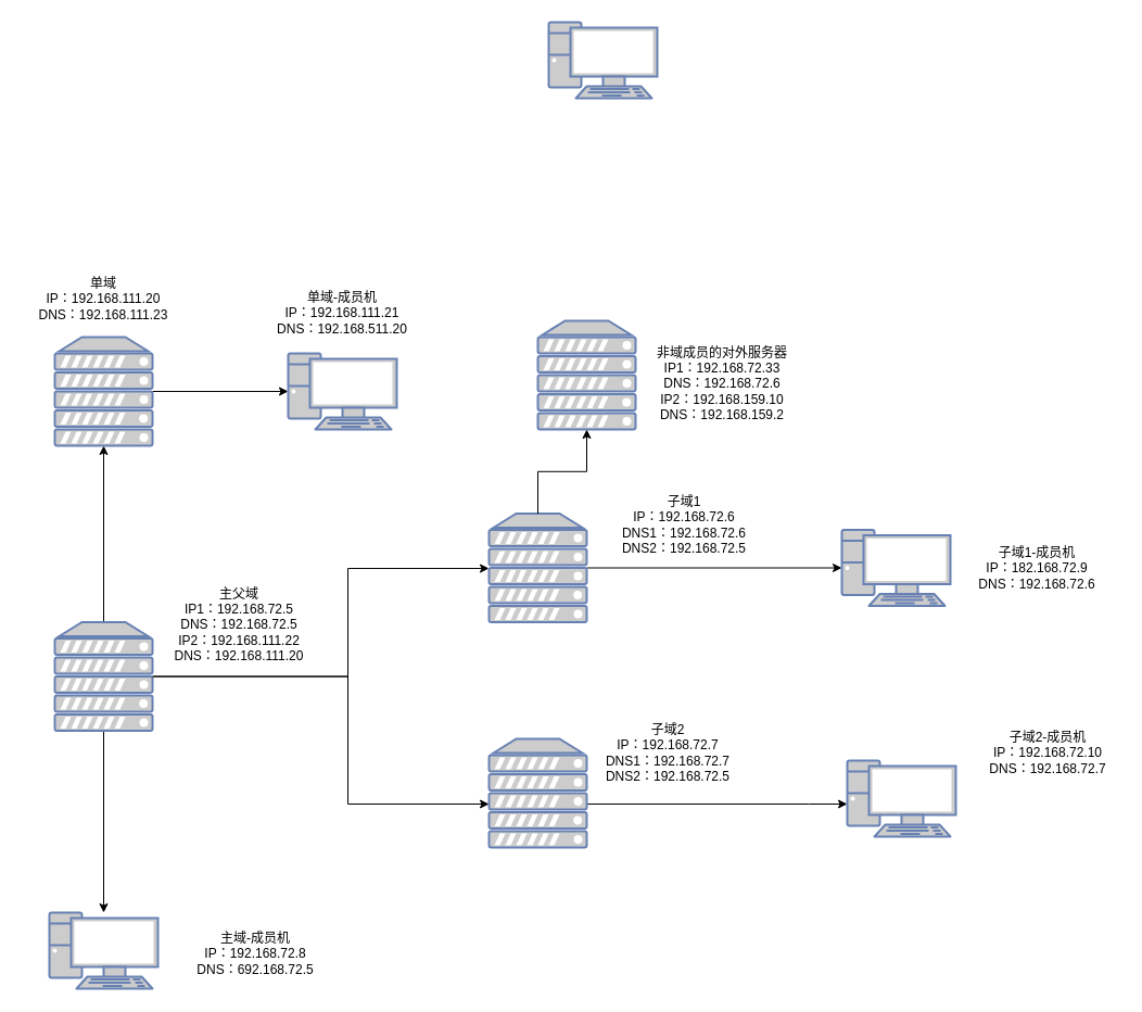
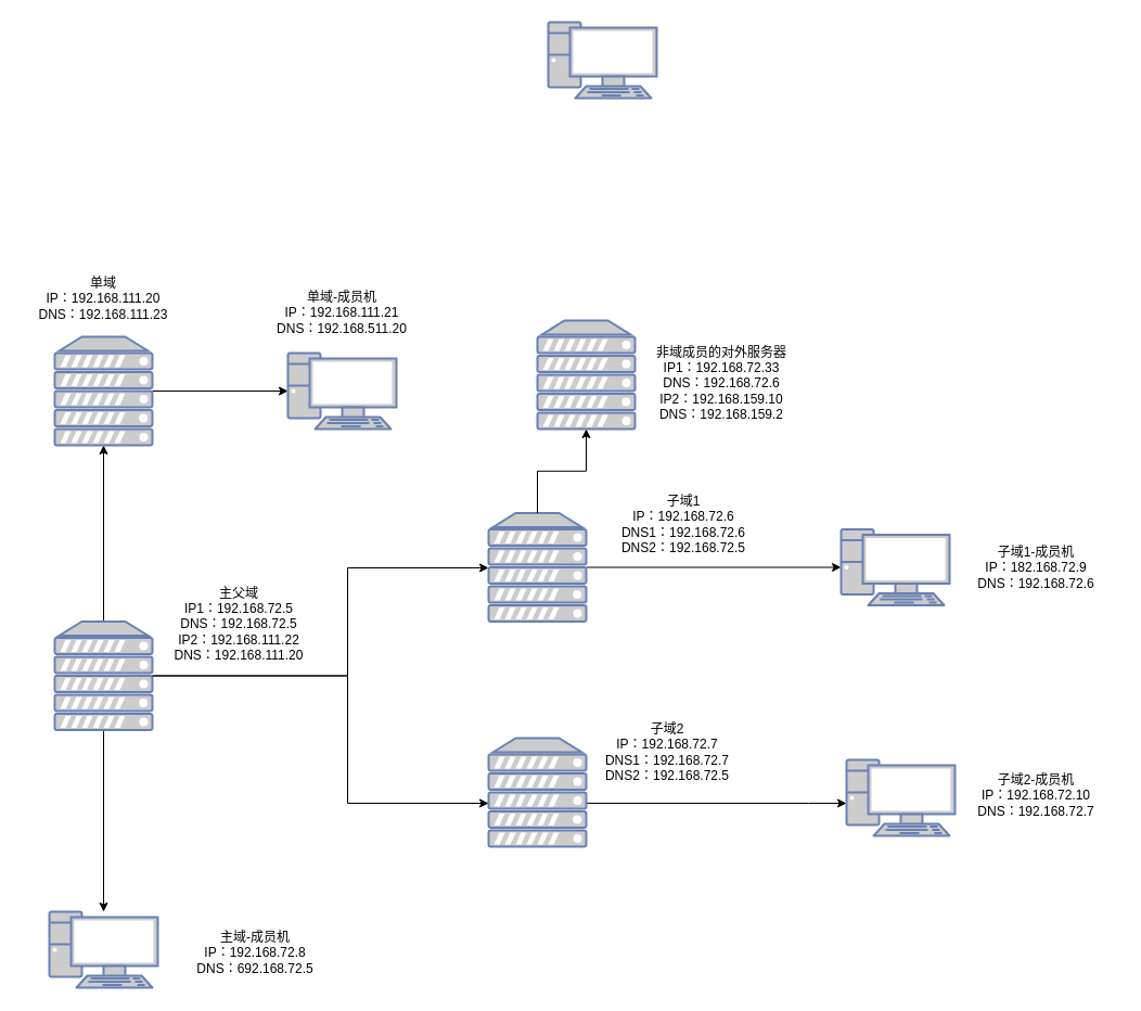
  <mxCell id="0" />
  <mxCell id="1" parent="0" />
  <mxCell id="2" style="edgeStyle=orthogonalEdgeStyle;rounded=0;orthogonalLoop=1;jettySize=auto;html=1;" parent="1" source="5" target="14" edge="1"><mxGeometry relative="1" as="geometry" /></mxCell>
  <mxCell id="3" style="edgeStyle=orthogonalEdgeStyle;rounded=0;orthogonalLoop=1;jettySize=auto;html=1;" parent="1" source="5" target="11" edge="1"><mxGeometry relative="1" as="geometry" /></mxCell>
  <mxCell id="4" style="edgeStyle=orthogonalEdgeStyle;rounded=0;orthogonalLoop=1;jettySize=auto;html=1;" parent="1" source="5" target="7" edge="1"><mxGeometry relative="1" as="geometry"><Array as="points"><mxPoint x="320" y="623" /><mxPoint x="320" y="523" /></Array></mxGeometry></mxCell>
  <mxCell id="5" value="" style="fontColor=#0066CC;verticalAlign=top;verticalLabelPosition=bottom;labelPosition=center;align=center;html=1;outlineConnect=0;fillColor=#CCCCCC;strokeColor=#6881B3;gradientColor=none;gradientDirection=north;strokeWidth=2;shape=mxgraph.networks.server;" parent="1" vertex="1"><mxGeometry x="50" y="572.5" width="90" height="100" as="geometry" /></mxCell>
  <mxCell id="6" style="edgeStyle=orthogonalEdgeStyle;rounded=0;orthogonalLoop=1;jettySize=auto;html=1;" parent="1" source="7" target="12" edge="1"><mxGeometry relative="1" as="geometry" /></mxCell>
  <mxCell id="7" value="" style="fontColor=#0066CC;verticalAlign=top;verticalLabelPosition=bottom;labelPosition=center;align=center;html=1;outlineConnect=0;fillColor=#CCCCCC;strokeColor=#6881B3;gradientColor=none;gradientDirection=north;strokeWidth=2;shape=mxgraph.networks.server;" parent="1" vertex="1"><mxGeometry x="450" y="472.5" width="90" height="100" as="geometry" /></mxCell>
  <mxCell id="8" style="edgeStyle=orthogonalEdgeStyle;rounded=0;orthogonalLoop=1;jettySize=auto;html=1;" parent="1" source="9" target="13" edge="1"><mxGeometry relative="1" as="geometry"><Array as="points"><mxPoint x="745" y="740" /><mxPoint x="745" y="740" /></Array></mxGeometry></mxCell>
  <mxCell id="9" value="" style="fontColor=#0066CC;verticalAlign=top;verticalLabelPosition=bottom;labelPosition=center;align=center;html=1;outlineConnect=0;fillColor=#CCCCCC;strokeColor=#6881B3;gradientColor=none;gradientDirection=north;strokeWidth=2;shape=mxgraph.networks.server;" parent="1" vertex="1"><mxGeometry x="450" y="680" width="90" height="100" as="geometry" /></mxCell>
  <mxCell id="10" style="edgeStyle=orthogonalEdgeStyle;rounded=0;orthogonalLoop=1;jettySize=auto;html=1;" parent="1" source="11" target="15" edge="1"><mxGeometry relative="1" as="geometry" /></mxCell>
  <mxCell id="11" value="" style="fontColor=#0066CC;verticalAlign=top;verticalLabelPosition=bottom;labelPosition=center;align=center;html=1;outlineConnect=0;fillColor=#CCCCCC;strokeColor=#6881B3;gradientColor=none;gradientDirection=north;strokeWidth=2;shape=mxgraph.networks.server;" parent="1" vertex="1"><mxGeometry x="50" y="310" width="90" height="100" as="geometry" /></mxCell>
  <mxCell id="12" value="" style="fontColor=#0066CC;verticalAlign=top;verticalLabelPosition=bottom;labelPosition=center;align=center;html=1;outlineConnect=0;fillColor=#CCCCCC;strokeColor=#6881B3;gradientColor=none;gradientDirection=north;strokeWidth=2;shape=mxgraph.networks.pc;" parent="1" vertex="1"><mxGeometry x="775" y="487.5" width="100" height="70" as="geometry" /></mxCell>
  <mxCell id="13" value="" style="fontColor=#0066CC;verticalAlign=top;verticalLabelPosition=bottom;labelPosition=center;align=center;html=1;outlineConnect=0;fillColor=#CCCCCC;strokeColor=#6881B3;gradientColor=none;gradientDirection=north;strokeWidth=2;shape=mxgraph.networks.pc;" parent="1" vertex="1"><mxGeometry x="780" y="700" width="100" height="70" as="geometry" /></mxCell>
  <mxCell id="14" value="" style="fontColor=#0066CC;verticalAlign=top;verticalLabelPosition=bottom;labelPosition=center;align=center;html=1;outlineConnect=0;fillColor=#CCCCCC;strokeColor=#6881B3;gradientColor=none;gradientDirection=north;strokeWidth=2;shape=mxgraph.networks.pc;" parent="1" vertex="1"><mxGeometry x="45" y="840" width="100" height="70" as="geometry" /></mxCell>
  <mxCell id="15" value="" style="fontColor=#0066CC;verticalAlign=top;verticalLabelPosition=bottom;labelPosition=center;align=center;html=1;outlineConnect=0;fillColor=#CCCCCC;strokeColor=#6881B3;gradientColor=none;gradientDirection=north;strokeWidth=2;shape=mxgraph.networks.pc;" parent="1" vertex="1"><mxGeometry x="265" y="325" width="100" height="70" as="geometry" /></mxCell>
  <mxCell id="16" style="edgeStyle=orthogonalEdgeStyle;rounded=0;orthogonalLoop=1;jettySize=auto;html=1;exitX=1;exitY=0.5;exitDx=0;exitDy=0;exitPerimeter=0;" parent="1" source="5" target="9" edge="1"><mxGeometry relative="1" as="geometry"><mxPoint x="100" y="672.5" as="sourcePoint" /><mxPoint x="580" y="587.5" as="targetPoint" /><Array as="points"><mxPoint x="320" y="623" /><mxPoint x="320" y="740" /></Array></mxGeometry></mxCell>
  <mxCell id="17" value="主父域&lt;br&gt;IP1：192.168.72.5&lt;br&gt;DNS：192.168.72.5&lt;br&gt;IP2：192.168.111.22&lt;br&gt;DNS：192.168.111.20" style="text;strokeColor=none;align=center;fillColor=none;html=1;verticalAlign=middle;whiteSpace=wrap;rounded=0;" parent="1" vertex="1"><mxGeometry x="145" y="540" width="150" height="70" as="geometry" /></mxCell>
  <mxCell id="18" value="子域1&lt;br&gt;IP：192.168.72.6&lt;br&gt;DNS1：192.168.72.6&lt;br&gt;DNS2：192.168.72.5" style="text;strokeColor=none;align=center;fillColor=none;html=1;verticalAlign=middle;whiteSpace=wrap;rounded=0;" parent="1" vertex="1"><mxGeometry x="560" y="450" width="140" height="65" as="geometry" /></mxCell>
  <mxCell id="19" value="单域-成员机&lt;br&gt;IP：192.168.111.21&lt;br&gt;DNS：192.168.511.20" style="text;strokeColor=none;align=center;fillColor=none;html=1;verticalAlign=middle;whiteSpace=wrap;rounded=0;" parent="1" vertex="1"><mxGeometry x="240" y="255" width="150" height="65" as="geometry" /></mxCell>
  <mxCell id="20" value="子域2&lt;br&gt;IP：192.168.72.7&lt;br&gt;DNS1：192.168.72.7&lt;br&gt;DNS2：192.168.72.5" style="text;strokeColor=none;align=center;fillColor=none;html=1;verticalAlign=middle;whiteSpace=wrap;rounded=0;" parent="1" vertex="1"><mxGeometry x="550" y="660" width="130" height="65" as="geometry" /></mxCell>
  <mxCell id="21" value="单域&lt;br&gt;IP：192.168.111.20&lt;br&gt;DNS：192.168.111.23" style="text;strokeColor=none;align=center;fillColor=none;html=1;verticalAlign=middle;whiteSpace=wrap;rounded=0;" parent="1" vertex="1"><mxGeometry x="20" y="240" width="150" height="70" as="geometry" /></mxCell>
- <mxCell id="22" value="子域2-成员机&lt;br&gt;IP：192.168.72.10&lt;br&gt;DNS：192.168.72.7" style="text;strokeColor=none;align=center;fillColor=none;html=1;verticalAlign=middle;whiteSpace=wrap;rounded=0;" parent="1" vertex="1"><mxGeometry x="890" y="660" width="150" height="65" as="geometry" /></mxCell>
+ <mxCell id="22" value="子域2-成员机&lt;br&gt;IP：192.168.72.10&lt;br&gt;DNS：192.168.72.7" style="text;strokeColor=none;align=center;fillColor=none;html=1;verticalAlign=middle;whiteSpace=wrap;rounded=0;" parent="1" vertex="1"><mxGeometry x="880" y="700" width="150" height="65" as="geometry" /></mxCell>
  <mxCell id="23" value="子域1-成员机&lt;br&gt;IP：182.168.72.9&lt;br&gt;DNS：192.168.72.6" style="text;strokeColor=none;align=center;fillColor=none;html=1;verticalAlign=middle;whiteSpace=wrap;rounded=0;" parent="1" vertex="1"><mxGeometry x="880" y="487.5" width="150" height="70" as="geometry" /></mxCell>
  <mxCell id="24" value="主域-成员机&lt;br&gt;IP：192.168.72.8&lt;br&gt;DNS：692.168.72.5" style="text;strokeColor=none;align=center;fillColor=none;html=1;verticalAlign=middle;whiteSpace=wrap;rounded=0;" parent="1" vertex="1"><mxGeometry x="160" y="845" width="150" height="65" as="geometry" /></mxCell>
  <mxCell id="25" value="" style="fontColor=#0066CC;verticalAlign=top;verticalLabelPosition=bottom;labelPosition=center;align=center;html=1;outlineConnect=0;fillColor=#CCCCCC;strokeColor=#6881B3;gradientColor=none;gradientDirection=north;strokeWidth=2;shape=mxgraph.networks.server;" parent="1" vertex="1"><mxGeometry x="495" y="295" width="90" height="100" as="geometry" /></mxCell>
  <mxCell id="26" style="edgeStyle=orthogonalEdgeStyle;rounded=0;orthogonalLoop=1;jettySize=auto;html=1;entryX=0.5;entryY=1;entryDx=0;entryDy=0;entryPerimeter=0;" parent="1" source="7" target="25" edge="1"><mxGeometry relative="1" as="geometry" /></mxCell>
  <mxCell id="27" value="非域成员的对外服务器&lt;br&gt;IP1：192.168.72.33&lt;br&gt;DNS：192.168.72.6&lt;br&gt;IP2：192.168.159.10&lt;br style=&quot;border-color: var(--border-color);&quot;&gt;DNS：192.168.159.2" style="text;strokeColor=none;align=center;fillColor=none;html=1;verticalAlign=middle;whiteSpace=wrap;rounded=0;" parent="1" vertex="1"><mxGeometry x="595" y="310" width="140" height="85" as="geometry" /></mxCell>
  <mxCell id="28" value="" style="fontColor=#0066CC;verticalAlign=top;verticalLabelPosition=bottom;labelPosition=center;align=center;html=1;outlineConnect=0;fillColor=#CCCCCC;strokeColor=#6881B3;gradientColor=none;gradientDirection=north;strokeWidth=2;shape=mxgraph.networks.pc;" vertex="1" parent="1"><mxGeometry x="505" y="20" width="100" height="70" as="geometry" /></mxCell>
